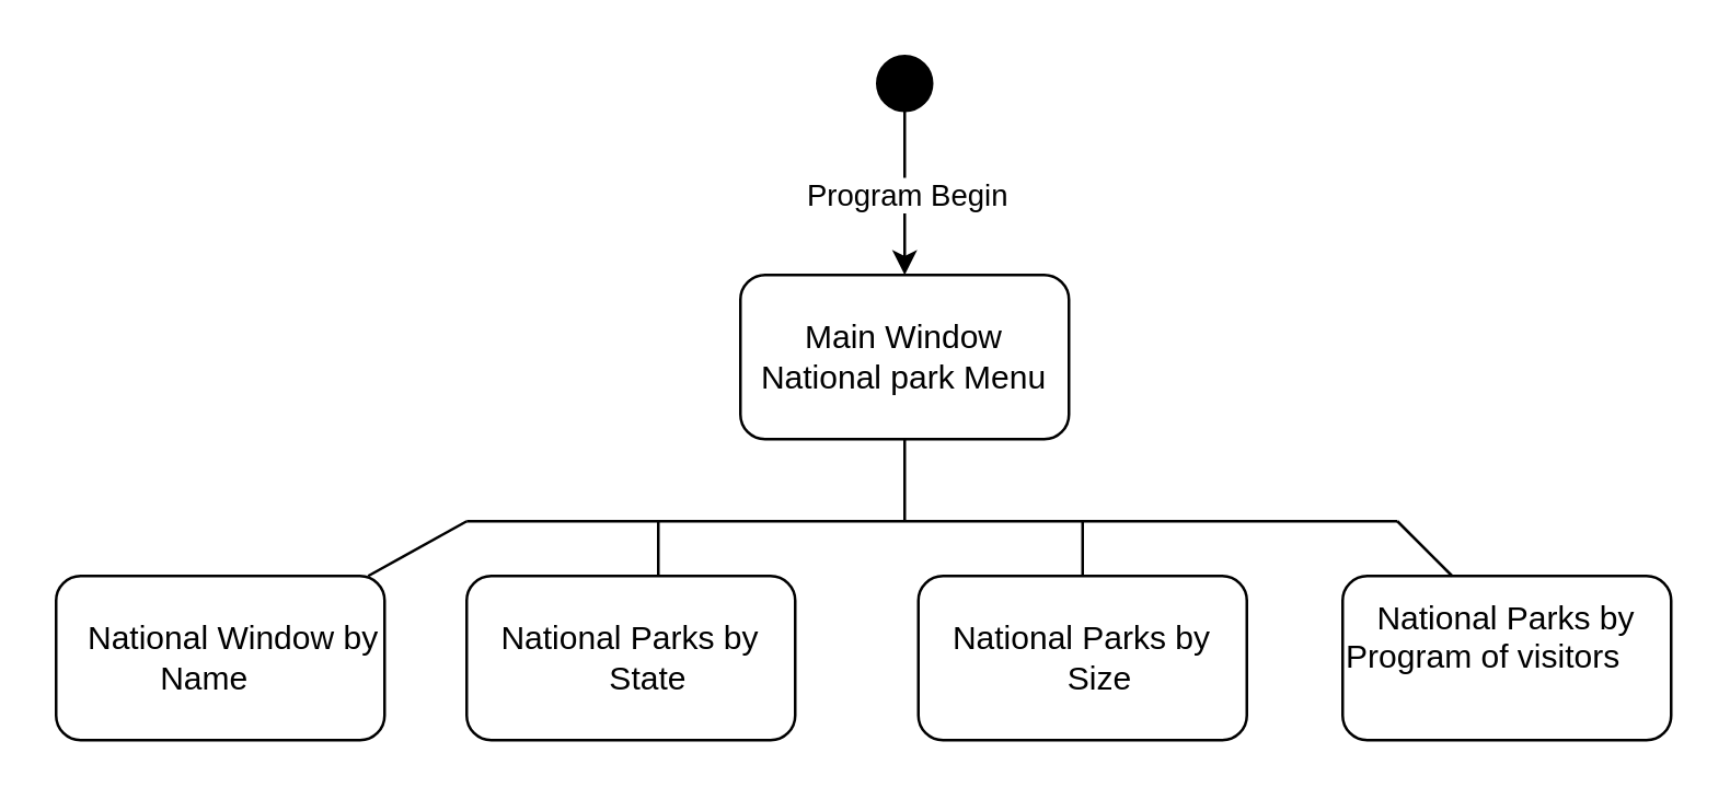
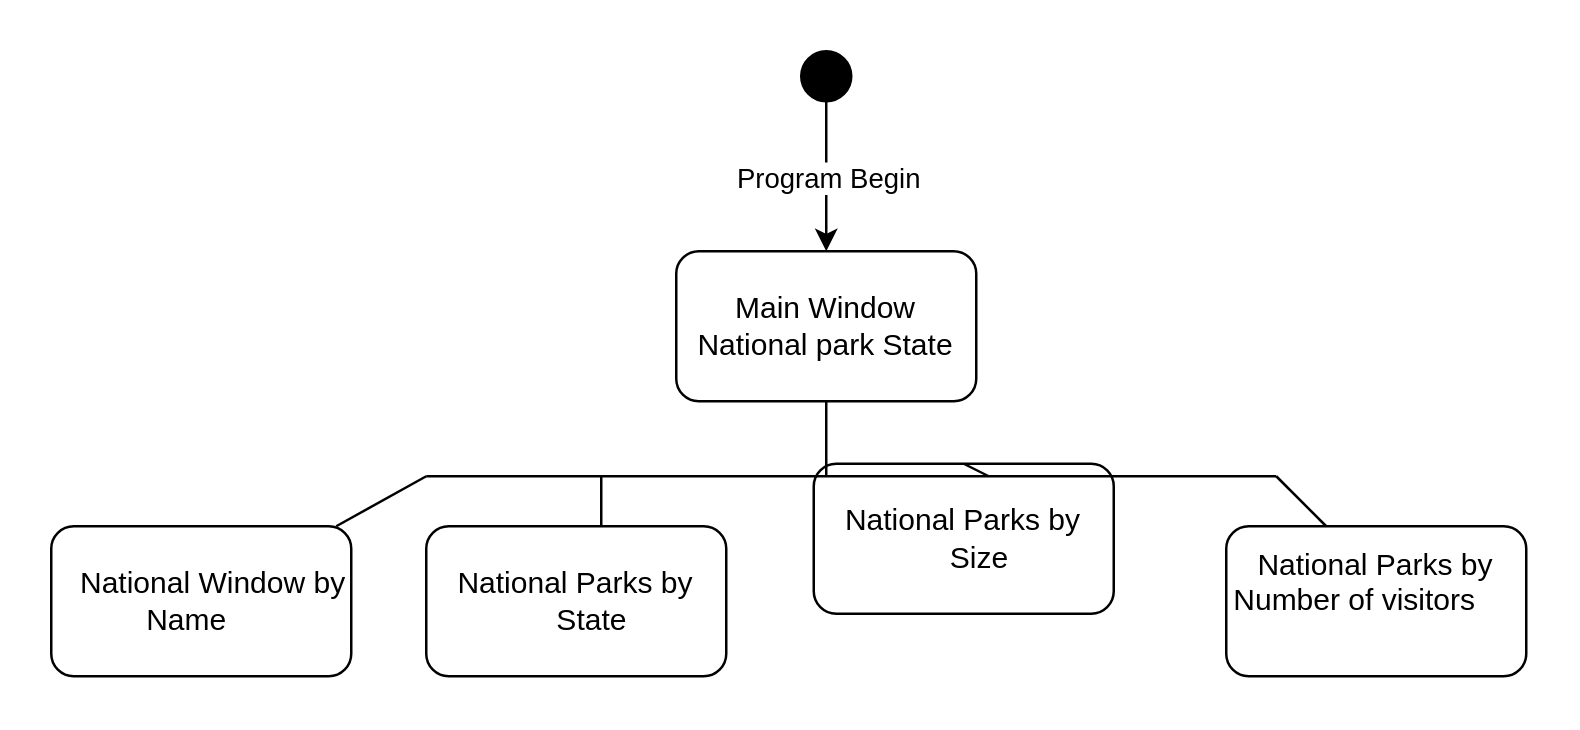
  <mxCell id="0" />
  <mxCell id="1" parent="0" />
  <mxCell id="2" value="" style="ellipse;whiteSpace=wrap;html=1;aspect=fixed;fillColor=#000000;" vertex="1" parent="1"><mxGeometry x="320" width="20" height="20" as="geometry" y="20" /></mxCell>
- <mxCell id="3" value="Main Window&lt;br&gt;&lt;div class=&quot;O0&quot; style=&quot;margin-top: 0pt ; margin-bottom: 0pt ; margin-left: 0.38in ; text-indent: -0.38in&quot;&gt;National park Menu&lt;/div&gt;" style="rounded=1;whiteSpace=wrap;html=1;fillColor=none;" vertex="1" parent="1"><mxGeometry x="270" y="100" width="120" height="60" as="geometry" /></mxCell>
+ <mxCell id="3" value="Main Window&lt;br&gt;&lt;div class=&quot;O0&quot; style=&quot;margin-top: 0pt ; margin-bottom: 0pt ; margin-left: 0.38in ; text-indent: -0.38in&quot;&gt;National park State&lt;/div&gt;" style="rounded=1;whiteSpace=wrap;html=1;fillColor=none;" vertex="1" parent="1"><mxGeometry x="270" y="100" width="120" height="60" as="geometry" /></mxCell>
  <mxCell id="4" value="&lt;div class=&quot;O0&quot; style=&quot;margin-top: 0pt ; margin-bottom: 0pt ; margin-left: 0.38in ; text-indent: -0.38in&quot;&gt;National Parks by State&amp;nbsp; &amp;nbsp; &amp;nbsp; &amp;nbsp;&lt;/div&gt;" style="rounded=1;whiteSpace=wrap;html=1;fillColor=none;" vertex="1" parent="1"><mxGeometry x="170" y="210" width="120" height="60" as="geometry" /></mxCell>
- <mxCell id="5" value="&lt;span style=&quot;text-indent: -36.48px&quot;&gt;National Parks by Program of visitors&amp;nbsp; &amp;nbsp; &amp;nbsp; &amp;nbsp;&lt;/span&gt;" style="rounded=1;whiteSpace=wrap;html=1;fillColor=none;" vertex="1" parent="1"><mxGeometry x="490" y="210" width="120" height="60" as="geometry" /></mxCell>
+ <mxCell id="5" value="&lt;span style=&quot;text-indent: -36.48px&quot;&gt;National Parks by Number of visitors&amp;nbsp; &amp;nbsp; &amp;nbsp; &amp;nbsp;&lt;/span&gt;" style="rounded=1;whiteSpace=wrap;html=1;fillColor=none;" vertex="1" parent="1"><mxGeometry x="490" y="210" width="120" height="60" as="geometry" /></mxCell>
  <mxCell id="6" value="" style="endArrow=classic;html=1;exitX=0.5;exitY=1;exitDx=0;exitDy=0;entryX=0.5;entryY=0;entryDx=0;entryDy=0;" edge="1" parent="1" source="2" target="3"><mxGeometry relative="1" as="geometry"><mxPoint x="310" y="60" as="sourcePoint" /><mxPoint x="470" y="60" as="targetPoint" /></mxGeometry></mxCell>
  <mxCell id="7" value="Program Begin" style="edgeLabel;resizable=0;html=1;align=center;verticalAlign=middle;" connectable="0" vertex="1" parent="6"><mxGeometry relative="1" as="geometry" /></mxCell>
  <mxCell id="8" value="" style="endArrow=none;html=1;entryX=0.5;entryY=1;entryDx=0;entryDy=0;" edge="1" parent="1" target="3"><mxGeometry width="50" height="50" relative="1" as="geometry"><mxPoint x="330" y="190" as="sourcePoint" /><mxPoint x="400" y="220" as="targetPoint" /></mxGeometry></mxCell>
  <mxCell id="9" value="" style="endArrow=none;html=1;" edge="1" parent="1"><mxGeometry width="50" height="50" relative="1" as="geometry"><mxPoint x="170" y="190" as="sourcePoint" /><mxPoint x="510" y="190" as="targetPoint" /><Array as="points" /></mxGeometry></mxCell>
  <mxCell id="10" value="" style="endArrow=none;html=1;" edge="1" parent="1" source="13"><mxGeometry width="50" height="50" relative="1" as="geometry"><mxPoint x="170" y="210" as="sourcePoint" /><mxPoint x="170" y="190" as="targetPoint" /></mxGeometry></mxCell>
  <mxCell id="11" value="" style="endArrow=none;html=1;" edge="1" parent="1"><mxGeometry width="50" height="50" relative="1" as="geometry"><mxPoint x="240" y="210" as="sourcePoint" /><mxPoint x="240" y="190" as="targetPoint" /></mxGeometry></mxCell>
  <mxCell id="12" value="" style="endArrow=none;html=1;" edge="1" parent="1"><mxGeometry width="50" height="50" relative="1" as="geometry"><mxPoint x="530" y="210" as="sourcePoint" /><mxPoint x="510" y="190" as="targetPoint" /></mxGeometry></mxCell>
  <mxCell id="13" value="&lt;div class=&quot;O0&quot; style=&quot;margin-top: 0pt ; margin-bottom: 0pt ; margin-left: 0.38in ; text-indent: -0.38in&quot;&gt;&amp;nbsp; &amp;nbsp;National Window by Name&lt;/div&gt;" style="rounded=1;whiteSpace=wrap;html=1;fillColor=none;align=left;" vertex="1" parent="1"><mxGeometry x="20" y="210" width="120" height="60" as="geometry" /></mxCell>
- <mxCell id="14" value="&lt;div class=&quot;O0&quot; style=&quot;margin-top: 0pt ; margin-bottom: 0pt ; margin-left: 0.38in ; text-indent: -0.38in&quot;&gt;National Parks by Size&amp;nbsp; &amp;nbsp; &amp;nbsp; &amp;nbsp;&lt;/div&gt;" style="rounded=1;whiteSpace=wrap;html=1;fillColor=none;" vertex="1" parent="1"><mxGeometry x="335" y="210" width="120" height="60" as="geometry" /></mxCell>
+ <mxCell id="14" value="&lt;div class=&quot;O0&quot; style=&quot;margin-top: 0pt ; margin-bottom: 0pt ; margin-left: 0.38in ; text-indent: -0.38in&quot;&gt;National Parks by Size&amp;nbsp; &amp;nbsp; &amp;nbsp; &amp;nbsp;&lt;/div&gt;" style="rounded=1;whiteSpace=wrap;html=1;fillColor=none;" vertex="1" parent="1"><mxGeometry x="325" y="185" width="120" height="60" as="geometry" /></mxCell>
  <mxCell id="15" value="" style="endArrow=none;html=1;exitX=0.5;exitY=0;exitDx=0;exitDy=0;" edge="1" parent="1" source="14"><mxGeometry width="50" height="50" relative="1" as="geometry"><mxPoint x="250" y="220" as="sourcePoint" /><mxPoint x="395" y="190" as="targetPoint" /></mxGeometry></mxCell>
